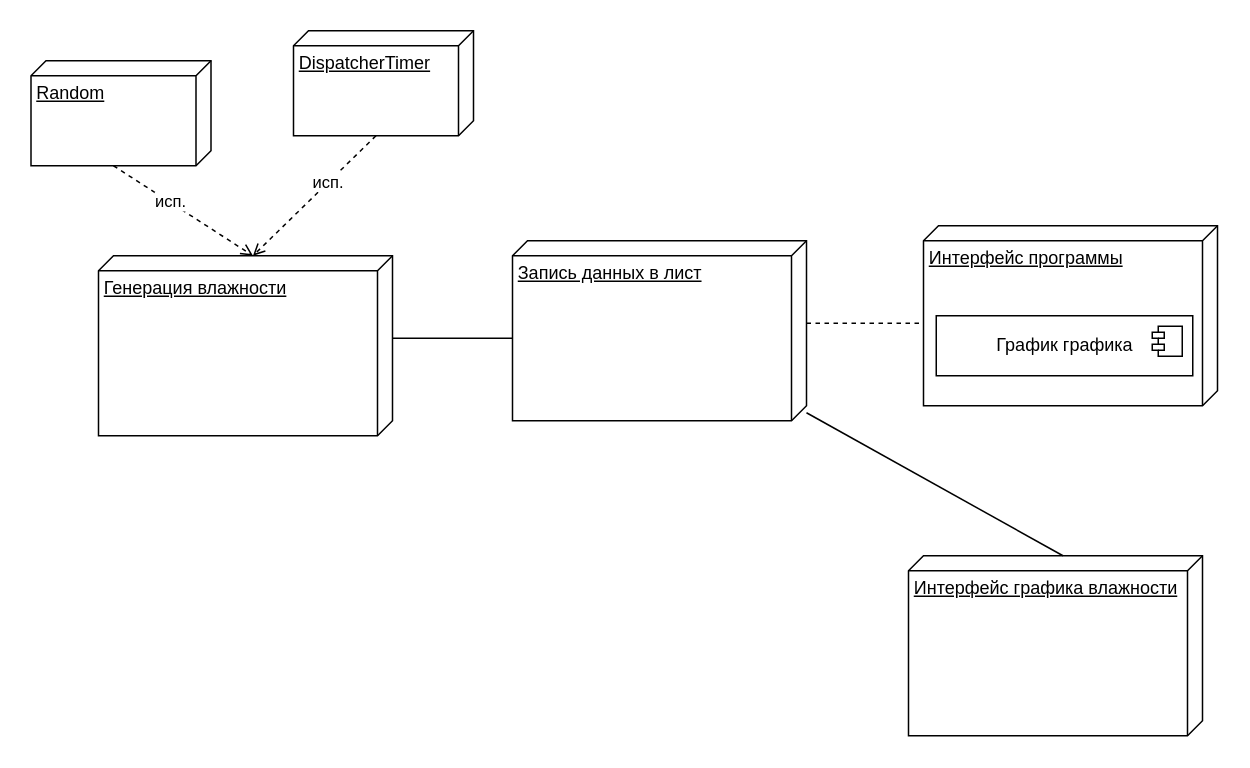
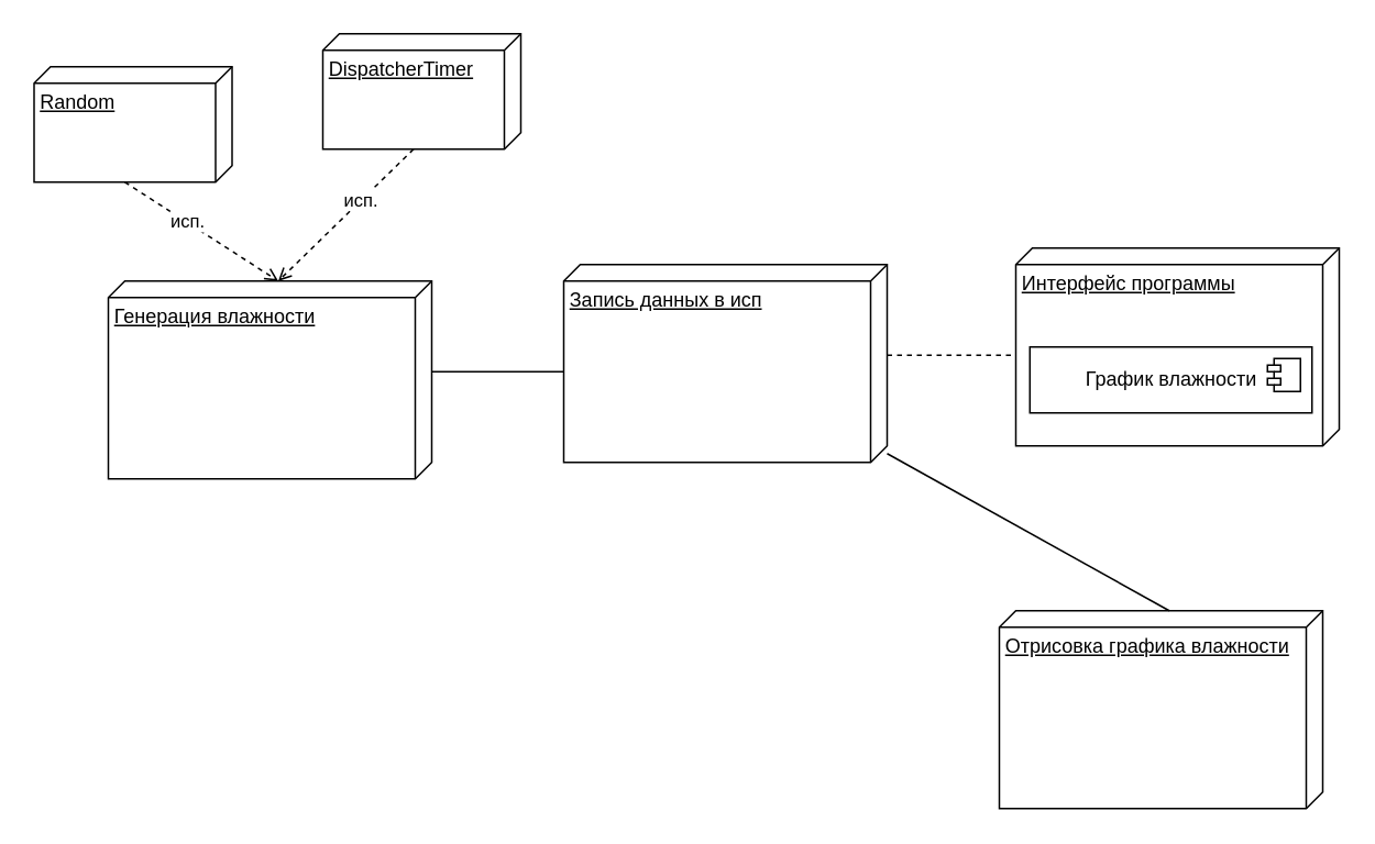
  <mxCell id="0" />
  <mxCell id="1" parent="0" />
- <mxCell id="2" value="Запись данных в лист" style="verticalAlign=top;align=left;spacingTop=8;spacingLeft=2;spacingRight=12;shape=cube;size=10;direction=south;fontStyle=4;html=1;whiteSpace=wrap;" parent="1" vertex="1"><mxGeometry x="341" y="160" width="196" height="120" as="geometry" /></mxCell>
+ <mxCell id="2" value="Запись данных в исп" style="verticalAlign=top;align=left;spacingTop=8;spacingLeft=2;spacingRight=12;shape=cube;size=10;direction=south;fontStyle=4;html=1;whiteSpace=wrap;" parent="1" vertex="1"><mxGeometry x="341" y="160" width="196" height="120" as="geometry" /></mxCell>
  <mxCell id="3" value="Генерация влажности" style="verticalAlign=top;align=left;spacingTop=8;spacingLeft=2;spacingRight=12;shape=cube;size=10;direction=south;fontStyle=4;html=1;whiteSpace=wrap;" parent="1" vertex="1"><mxGeometry x="65" y="170" width="196" height="120" as="geometry" /></mxCell>
  <mxCell id="4" value="Интерфейс программы" style="verticalAlign=top;align=left;spacingTop=8;spacingLeft=2;spacingRight=12;shape=cube;size=10;direction=south;fontStyle=4;html=1;whiteSpace=wrap;" parent="1" vertex="1"><mxGeometry x="615" y="150" width="196" height="120" as="geometry" /></mxCell>
- <mxCell id="5" value="График графика" style="html=1;dropTarget=0;whiteSpace=wrap;" parent="1" vertex="1"><mxGeometry x="623.5" y="210" width="171" height="40" as="geometry" /></mxCell>
+ <mxCell id="5" value="График влажности" style="html=1;dropTarget=0;whiteSpace=wrap;" parent="1" vertex="1"><mxGeometry x="623.5" y="210" width="171" height="40" as="geometry" /></mxCell>
  <mxCell id="6" value="" style="shape=module;jettyWidth=8;jettyHeight=4;" parent="5" vertex="1"><mxGeometry x="1" width="20" height="20" relative="1" as="geometry"><mxPoint x="-27" y="7" as="offset" /></mxGeometry></mxCell>
- <mxCell id="7" value="Интерфейс графика влажности" style="verticalAlign=top;align=left;spacingTop=8;spacingLeft=2;spacingRight=12;shape=cube;size=10;direction=south;fontStyle=4;html=1;whiteSpace=wrap;" parent="1" vertex="1"><mxGeometry x="605" y="370" width="196" height="120" as="geometry" /></mxCell>
+ <mxCell id="7" value="Отрисовка графика влажности" style="verticalAlign=top;align=left;spacingTop=8;spacingLeft=2;spacingRight=12;shape=cube;size=10;direction=south;fontStyle=4;html=1;whiteSpace=wrap;" parent="1" vertex="1"><mxGeometry x="605" y="370" width="196" height="120" as="geometry" /></mxCell>
  <mxCell id="8" value="Random" style="verticalAlign=top;align=left;spacingTop=8;spacingLeft=2;spacingRight=12;shape=cube;size=10;direction=south;fontStyle=4;html=1;whiteSpace=wrap;" parent="1" vertex="1"><mxGeometry x="20" y="40" width="120" height="70" as="geometry" /></mxCell>
  <mxCell id="9" value="DispatcherTimer" style="verticalAlign=top;align=left;spacingTop=8;spacingLeft=2;spacingRight=12;shape=cube;size=10;direction=south;fontStyle=4;html=1;whiteSpace=wrap;" parent="1" vertex="1"><mxGeometry x="195" y="20" width="120" height="70" as="geometry" /></mxCell>
  <mxCell id="10" value="" style="endArrow=open;html=1;rounded=0;dashed=1;endFill=0;strokeColor=#000000;entryX=0;entryY=0;entryDx=0;entryDy=93;entryPerimeter=0;exitX=0;exitY=0;exitDx=70;exitDy=65;exitPerimeter=0;" parent="1" source="8" target="3" edge="1"><mxGeometry width="50" height="50" relative="1" as="geometry"><mxPoint x="125" y="430" as="sourcePoint" /><mxPoint x="175" y="380" as="targetPoint" /></mxGeometry></mxCell>
  <mxCell id="11" value="исп." style="edgeLabel;html=1;align=center;verticalAlign=middle;resizable=0;points=[];" parent="10" vertex="1" connectable="0"><mxGeometry x="-0.199" y="1" relative="1" as="geometry"><mxPoint as="offset" /></mxGeometry></mxCell>
  <mxCell id="12" value="" style="endArrow=open;html=1;rounded=0;dashed=1;endFill=0;strokeColor=#000000;exitX=0;exitY=0;exitDx=70;exitDy=65;exitPerimeter=0;entryX=0;entryY=0;entryDx=0;entryDy=93;entryPerimeter=0;" parent="1" source="9" target="3" edge="1"><mxGeometry width="50" height="50" relative="1" as="geometry"><mxPoint x="100" y="100" as="sourcePoint" /><mxPoint x="225" y="150" as="targetPoint" /></mxGeometry></mxCell>
  <mxCell id="13" value="исп." style="edgeLabel;html=1;align=center;verticalAlign=middle;resizable=0;points=[];" parent="12" vertex="1" connectable="0"><mxGeometry x="-0.234" y="-1" relative="1" as="geometry"><mxPoint as="offset" /></mxGeometry></mxCell>
  <mxCell id="14" value="" style="endArrow=none;html=1;rounded=0;exitX=0;exitY=0;exitDx=55;exitDy=0;exitPerimeter=0;entryX=0;entryY=0;entryDx=65;entryDy=196;entryPerimeter=0;" parent="1" source="3" target="2" edge="1"><mxGeometry width="50" height="50" relative="1" as="geometry"><mxPoint x="255" y="420" as="sourcePoint" /><mxPoint x="305" y="370" as="targetPoint" /></mxGeometry></mxCell>
  <mxCell id="15" value="" style="endArrow=none;html=1;rounded=0;exitX=0;exitY=0;exitDx=55;exitDy=0;exitPerimeter=0;entryX=0;entryY=0;entryDx=65;entryDy=196;entryPerimeter=0;dashed=1;" parent="1" source="2" target="4" edge="1"><mxGeometry width="50" height="50" relative="1" as="geometry"><mxPoint x="435" y="430" as="sourcePoint" /><mxPoint x="485" y="380" as="targetPoint" /></mxGeometry></mxCell>
  <mxCell id="16" value="" style="endArrow=none;html=1;rounded=0;exitX=0;exitY=0;exitDx=0;exitDy=93;exitPerimeter=0;" parent="1" source="7" target="2" edge="1"><mxGeometry width="50" height="50" relative="1" as="geometry"><mxPoint x="445" y="410" as="sourcePoint" /><mxPoint x="495" y="360" as="targetPoint" /></mxGeometry></mxCell>
